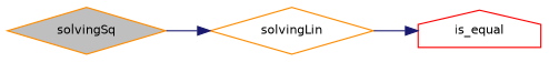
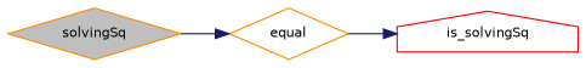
  digraph {
    rankdir=LR
    node [color=darkorange fillcolor=white fontname=Helvetica fontsize=10 shape=diamond style=filled]
    edge [color=midnightblue fontname=Helvetica fontsize=10 labelfontname=Helvetica labelfontsize=10 style=solid]
    n1 [fillcolor=grey75 fontcolor=black height=0.2 label=solvingSq width=0.4]
-   n2 [height=0.2 label=solvingLin width=0.4]
-   n3 [color=red height=0.2 label=is_equal shape=house width=0.4]
+   n2 [height=0.2 label=equal width=0.4]
+   n3 [color=red height=0.2 label=is_solvingSq shape=house width=0.4]
    n1 -> n2
    n2 -> n3
  }
